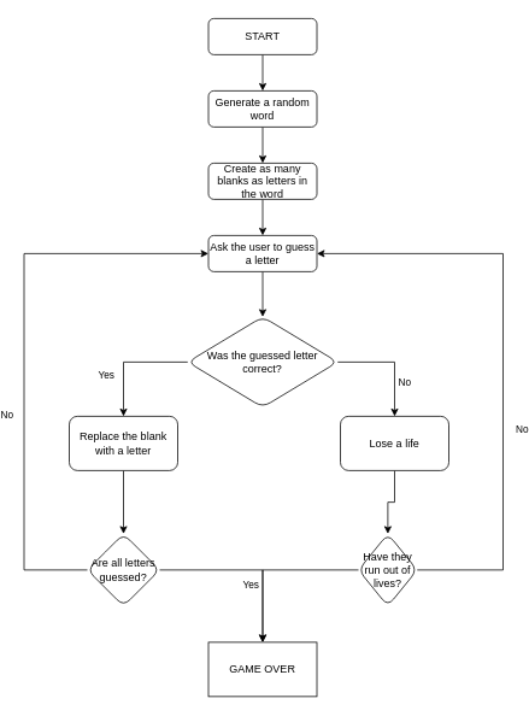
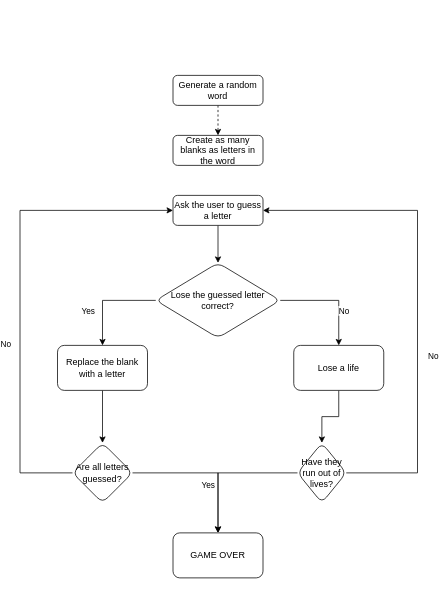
  <mxCell id="0" />
  <mxCell id="1" parent="0" />
- <mxCell id="2" value="" style="edgeStyle=orthogonalEdgeStyle;rounded=0;orthogonalLoop=1;jettySize=auto;html=1;" edge="1" parent="1" source="3" target="5"><mxGeometry relative="1" as="geometry" /></mxCell>
- <mxCell id="3" value="START" style="rounded=1;whiteSpace=wrap;html=1;fontSize=12;glass=0;strokeWidth=1;shadow=0;" parent="1" vertex="1"><mxGeometry x="224" y="20" width="120" height="40" as="geometry" /></mxCell>
- <mxCell id="4" value="" style="edgeStyle=orthogonalEdgeStyle;rounded=0;orthogonalLoop=1;jettySize=auto;html=1;" edge="1" parent="1" source="5" target="7"><mxGeometry relative="1" as="geometry" /></mxCell>
+ <mxCell id="4" value="" style="edgeStyle=orthogonalEdgeStyle;rounded=0;orthogonalLoop=1;jettySize=auto;html=1;dashed=1;" edge="1" parent="1" source="5" target="7"><mxGeometry relative="1" as="geometry" /></mxCell>
  <mxCell id="5" value="Generate a random word" style="rounded=1;whiteSpace=wrap;html=1;fontSize=12;glass=0;strokeWidth=1;shadow=0;" vertex="1" parent="1"><mxGeometry x="224" y="100" width="120" height="40" as="geometry" /></mxCell>
- <mxCell id="6" value="" style="edgeStyle=orthogonalEdgeStyle;rounded=0;orthogonalLoop=1;jettySize=auto;html=1;" edge="1" parent="1" source="7" target="9"><mxGeometry relative="1" as="geometry" /></mxCell>
  <mxCell id="7" value="Create as many blanks as letters in the word" style="rounded=1;whiteSpace=wrap;html=1;fontSize=12;glass=0;strokeWidth=1;shadow=0;" vertex="1" parent="1"><mxGeometry x="224" y="180" width="120" height="40" as="geometry" /></mxCell>
  <mxCell id="8" value="" style="edgeStyle=orthogonalEdgeStyle;rounded=0;orthogonalLoop=1;jettySize=auto;html=1;" edge="1" parent="1" source="9" target="14"><mxGeometry relative="1" as="geometry" /></mxCell>
  <mxCell id="9" value="Ask the user to guess a letter" style="rounded=1;whiteSpace=wrap;html=1;fontSize=12;glass=0;strokeWidth=1;shadow=0;" vertex="1" parent="1"><mxGeometry x="224" y="260" width="120" height="40" as="geometry" /></mxCell>
  <mxCell id="10" value="" style="edgeStyle=orthogonalEdgeStyle;rounded=0;orthogonalLoop=1;jettySize=auto;html=1;" edge="1" parent="1" source="14" target="16"><mxGeometry relative="1" as="geometry" /></mxCell>
  <mxCell id="11" value="No" style="edgeLabel;html=1;align=center;verticalAlign=middle;resizable=0;points=[];" vertex="1" connectable="0" parent="10"><mxGeometry x="0.109" y="3" relative="1" as="geometry"><mxPoint x="7" y="16" as="offset" /></mxGeometry></mxCell>
  <mxCell id="12" value="" style="edgeStyle=orthogonalEdgeStyle;rounded=0;orthogonalLoop=1;jettySize=auto;html=1;" edge="1" parent="1" source="14" target="18"><mxGeometry relative="1" as="geometry" /></mxCell>
  <mxCell id="13" value="Yes" style="edgeLabel;html=1;align=center;verticalAlign=middle;resizable=0;points=[];" vertex="1" connectable="0" parent="12"><mxGeometry x="0.333" y="1" relative="1" as="geometry"><mxPoint x="-21" y="-3" as="offset" /></mxGeometry></mxCell>
- <mxCell id="14" value="Was the guessed letter correct?" style="rhombus;whiteSpace=wrap;html=1;rounded=1;shadow=0;strokeWidth=1;glass=0;" vertex="1" parent="1"><mxGeometry x="201" y="350" width="166" height="100" as="geometry" /></mxCell>
+ <mxCell id="14" value="Lose the guessed letter correct?" style="rhombus;whiteSpace=wrap;html=1;rounded=1;shadow=0;strokeWidth=1;glass=0;" vertex="1" parent="1"><mxGeometry x="201" y="350" width="166" height="100" as="geometry" /></mxCell>
  <mxCell id="15" value="" style="edgeStyle=orthogonalEdgeStyle;rounded=0;orthogonalLoop=1;jettySize=auto;html=1;" edge="1" parent="1" source="16" target="27"><mxGeometry relative="1" as="geometry" /></mxCell>
- <mxCell id="16" value="Lose a life" style="whiteSpace=wrap;html=1;rounded=1;shadow=0;strokeWidth=1;glass=0;" vertex="1" parent="1"><mxGeometry x="370" y="460" width="120" height="60" as="geometry" /></mxCell>
+ <mxCell id="16" value="Lose a life" style="whiteSpace=wrap;html=1;rounded=1;shadow=0;strokeWidth=1;glass=0;" vertex="1" parent="1"><mxGeometry x="385" y="460" width="120" height="60" as="geometry" /></mxCell>
  <mxCell id="17" value="" style="edgeStyle=orthogonalEdgeStyle;rounded=0;orthogonalLoop=1;jettySize=auto;html=1;" edge="1" parent="1" source="18" target="22"><mxGeometry relative="1" as="geometry" /></mxCell>
  <mxCell id="18" value="Replace the blank with a letter" style="whiteSpace=wrap;html=1;rounded=1;shadow=0;strokeWidth=1;glass=0;" vertex="1" parent="1"><mxGeometry x="70" y="460" width="120" height="60" as="geometry" /></mxCell>
  <mxCell id="19" style="edgeStyle=orthogonalEdgeStyle;rounded=0;orthogonalLoop=1;jettySize=auto;html=1;entryX=0;entryY=0.5;entryDx=0;entryDy=0;" edge="1" parent="1" source="22" target="9"><mxGeometry relative="1" as="geometry"><Array as="points"><mxPoint x="20" y="630" /><mxPoint x="20" y="280" /></Array></mxGeometry></mxCell>
  <mxCell id="20" value="No" style="edgeLabel;html=1;align=center;verticalAlign=middle;resizable=0;points=[];" vertex="1" connectable="0" parent="19"><mxGeometry x="-0.29" y="2" relative="1" as="geometry"><mxPoint x="-18" y="-20" as="offset" /></mxGeometry></mxCell>
  <mxCell id="21" value="" style="edgeStyle=orthogonalEdgeStyle;rounded=0;orthogonalLoop=1;jettySize=auto;html=1;" edge="1" parent="1" source="22" target="28"><mxGeometry relative="1" as="geometry" /></mxCell>
  <mxCell id="22" value="Are all letters guessed?" style="rhombus;whiteSpace=wrap;html=1;rounded=1;shadow=0;strokeWidth=1;glass=0;" vertex="1" parent="1"><mxGeometry x="90" y="590" width="80" height="80" as="geometry" /></mxCell>
  <mxCell id="23" style="edgeStyle=orthogonalEdgeStyle;rounded=0;orthogonalLoop=1;jettySize=auto;html=1;entryX=1;entryY=0.5;entryDx=0;entryDy=0;" edge="1" parent="1" source="27" target="9"><mxGeometry relative="1" as="geometry"><Array as="points"><mxPoint x="550" y="630" /><mxPoint x="550" y="280" /></Array></mxGeometry></mxCell>
  <mxCell id="24" value="No" style="edgeLabel;html=1;align=center;verticalAlign=middle;resizable=0;points=[];" vertex="1" connectable="0" parent="23"><mxGeometry x="-0.109" y="1" relative="1" as="geometry"><mxPoint x="21" y="39" as="offset" /></mxGeometry></mxCell>
  <mxCell id="25" style="edgeStyle=orthogonalEdgeStyle;rounded=0;orthogonalLoop=1;jettySize=auto;html=1;entryX=0.5;entryY=0;entryDx=0;entryDy=0;" edge="1" parent="1" source="27" target="28"><mxGeometry relative="1" as="geometry" /></mxCell>
  <mxCell id="26" value="Yes" style="edgeLabel;html=1;align=center;verticalAlign=middle;resizable=0;points=[];" vertex="1" connectable="0" parent="25"><mxGeometry x="0.239" y="-3" relative="1" as="geometry"><mxPoint x="-11" y="6" as="offset" /></mxGeometry></mxCell>
  <mxCell id="27" value="Have they run out of lives?" style="rhombus;whiteSpace=wrap;html=1;rounded=1;shadow=0;strokeWidth=1;glass=0;" vertex="1" parent="1"><mxGeometry x="390" y="590" width="65" height="80" as="geometry" /></mxCell>
- <mxCell id="28" value="GAME OVER" style="whiteSpace=wrap;html=1;shadow=0;strokeWidth=1;glass=0;rounded=0;" vertex="1" parent="1"><mxGeometry x="224" y="710" width="120" height="60" as="geometry" /></mxCell>
+ <mxCell id="28" value="GAME OVER" style="whiteSpace=wrap;html=1;rounded=1;shadow=0;strokeWidth=1;glass=0;" vertex="1" parent="1"><mxGeometry x="224" y="710" width="120" height="60" as="geometry" /></mxCell>
